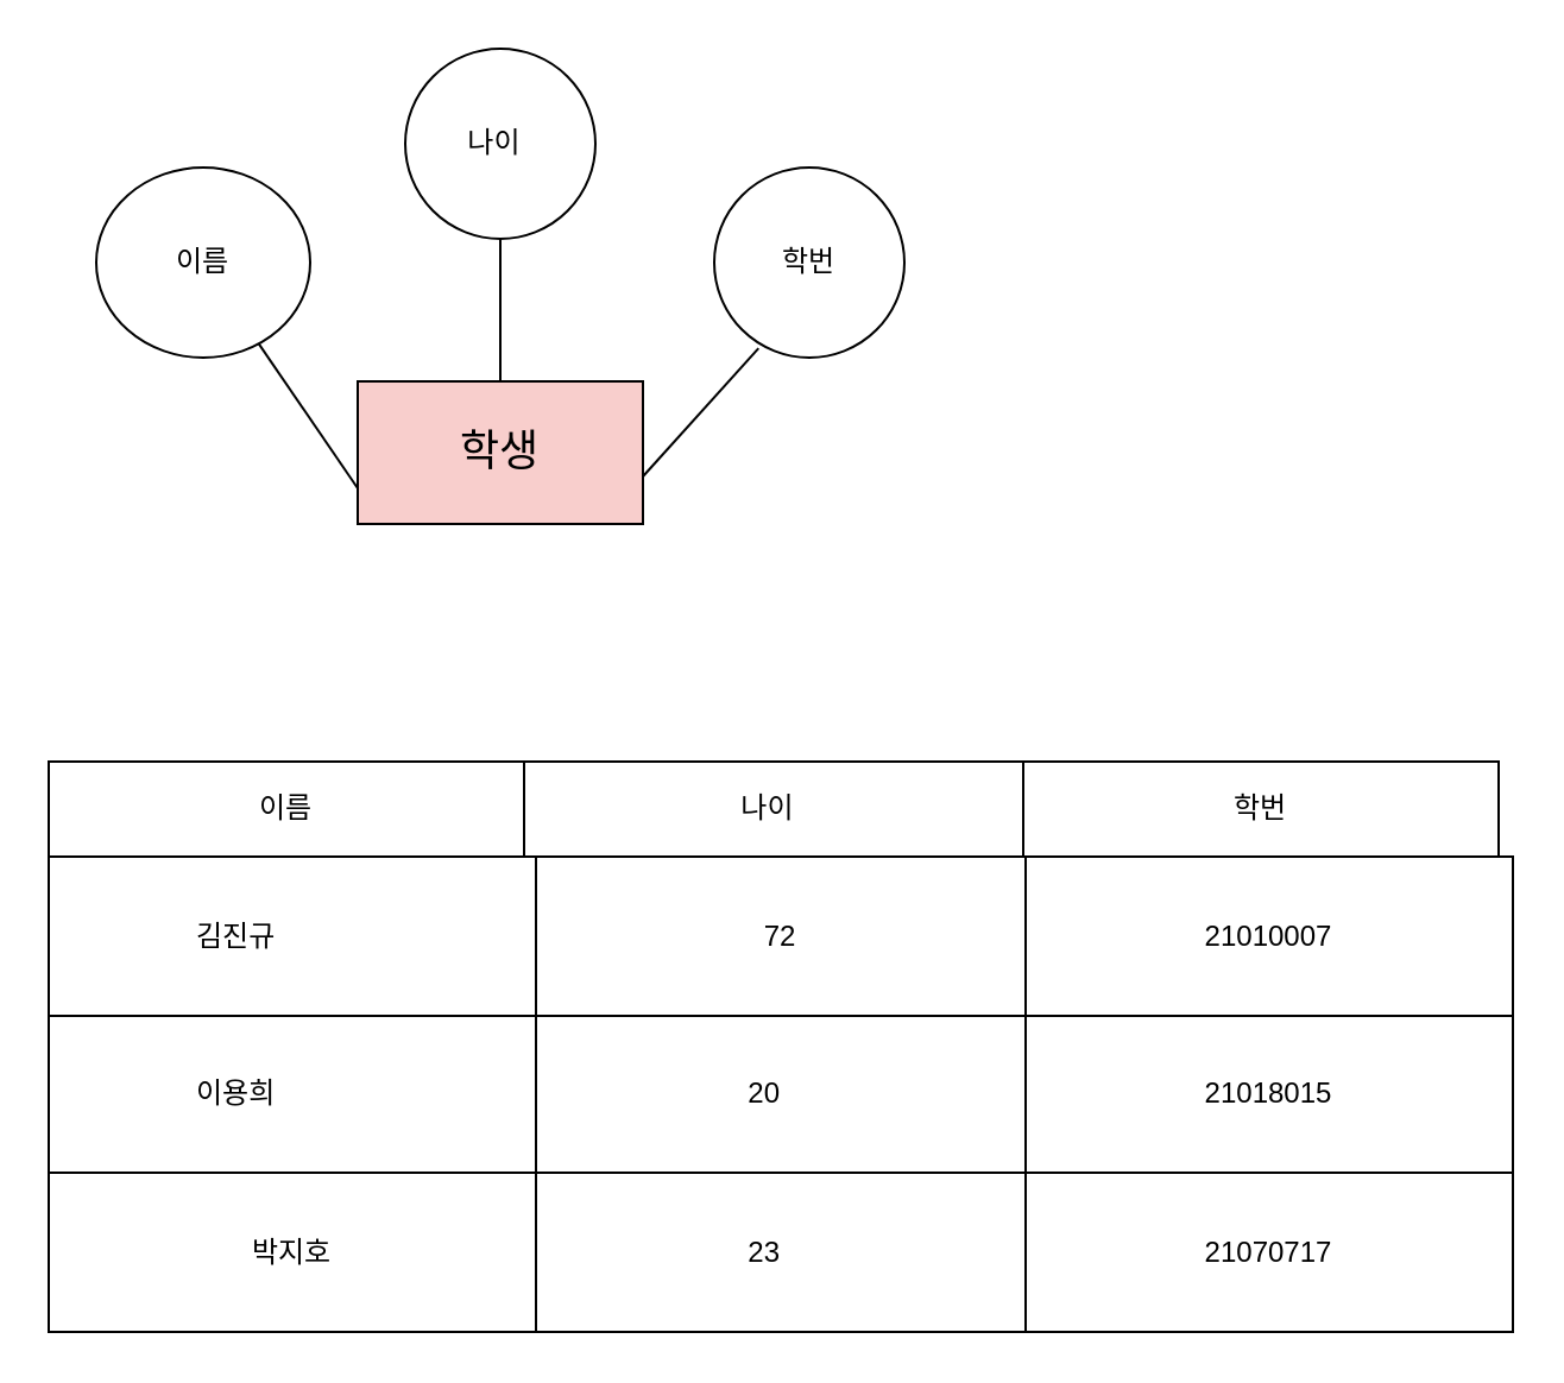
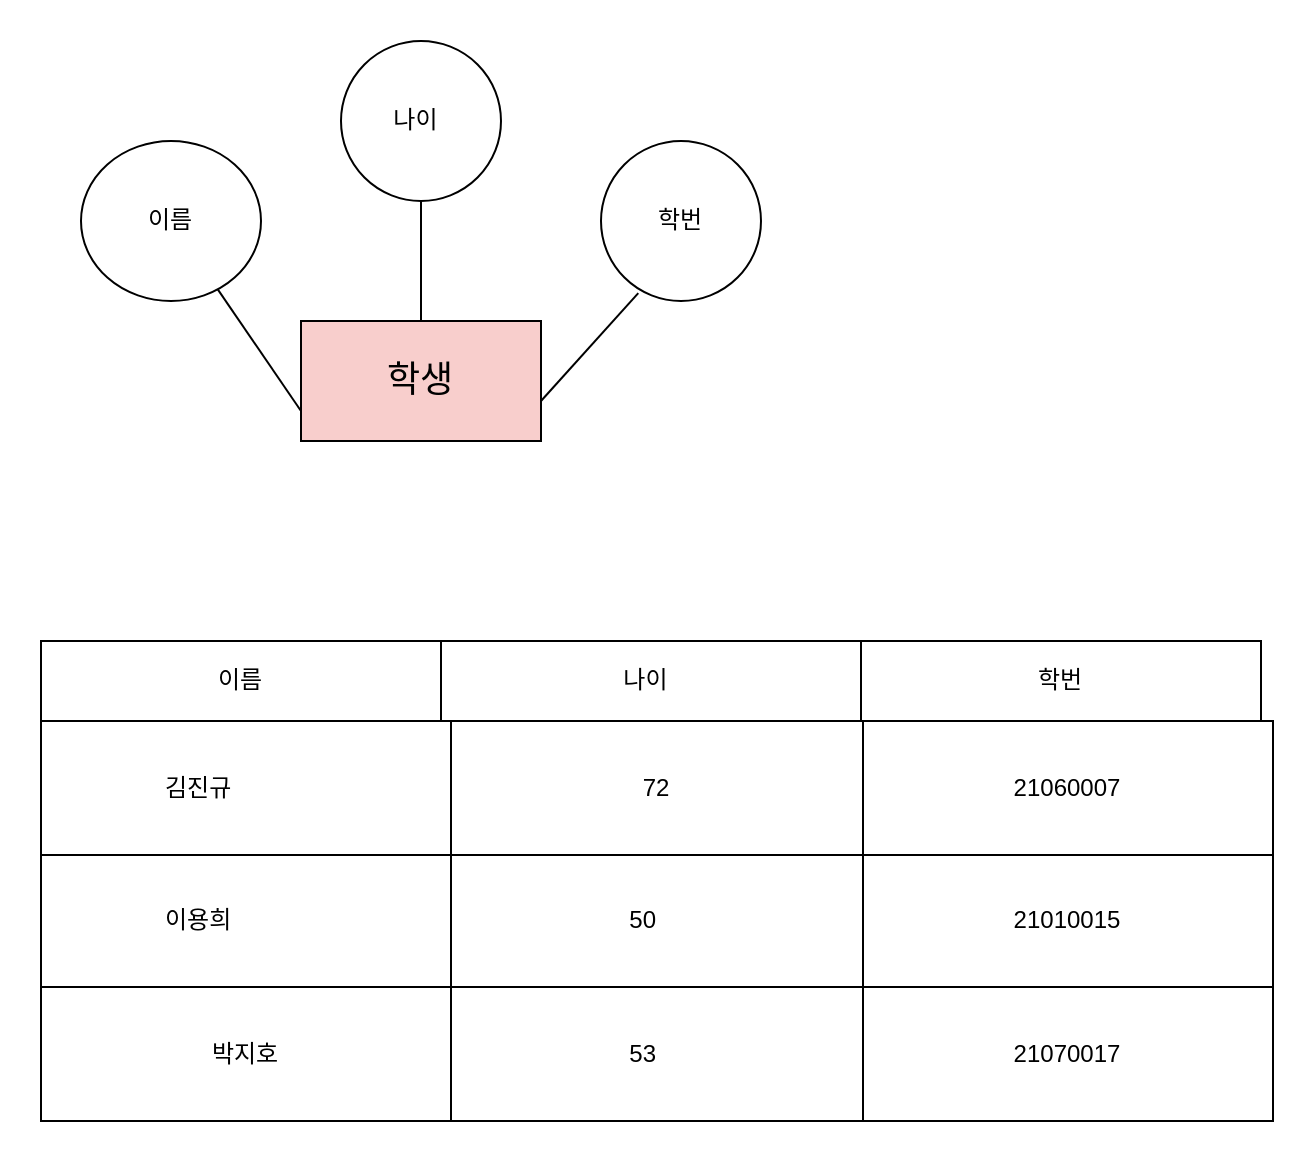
  <mxCell id="0" />
  <mxCell id="1" parent="0" />
  <mxCell id="2" value="&lt;font style=&quot;font-size: 18px;&quot;&gt;학생&lt;/font&gt;" style="rounded=0;whiteSpace=wrap;html=1;fillColor=#f8cecc;" parent="1" vertex="1"><mxGeometry x="150" y="160" width="120" height="60" as="geometry" /></mxCell>
  <mxCell id="3" value="이름" style="ellipse;whiteSpace=wrap;html=1;" parent="1" vertex="1"><mxGeometry x="40" y="70" width="90" height="80" as="geometry" /></mxCell>
  <mxCell id="4" value="나이&lt;span style=&quot;white-space: pre;&quot;&gt;&#09;&lt;/span&gt;" style="ellipse;whiteSpace=wrap;html=1;aspect=fixed;" parent="1" vertex="1"><mxGeometry x="170" y="20" width="80" height="80" as="geometry" /></mxCell>
  <mxCell id="5" value="학번" style="ellipse;whiteSpace=wrap;html=1;aspect=fixed;" parent="1" vertex="1"><mxGeometry x="300" y="70" width="80" height="80" as="geometry" /></mxCell>
  <mxCell id="6" value="" style="shape=table;html=1;whiteSpace=wrap;startSize=0;container=1;collapsible=0;childLayout=tableLayout;" parent="1" vertex="1"><mxGeometry x="20" y="360" width="616" height="200" as="geometry" /></mxCell>
  <mxCell id="7" value="" style="shape=tableRow;horizontal=0;startSize=0;swimlaneHead=0;swimlaneBody=0;top=0;left=0;bottom=0;right=0;collapsible=0;dropTarget=0;fillColor=none;points=[[0,0.5],[1,0.5]];portConstraint=eastwest;" parent="6" vertex="1"><mxGeometry width="616" height="67" as="geometry" /></mxCell>
  <mxCell id="8" value="김진규&lt;span style=&quot;white-space: pre;&quot;&gt;&#09;&lt;/span&gt;&lt;span style=&quot;white-space: pre;&quot;&gt;&#09;&lt;/span&gt;" style="shape=partialRectangle;html=1;whiteSpace=wrap;connectable=0;fillColor=none;top=0;left=0;bottom=0;right=0;overflow=hidden;" parent="7" vertex="1"><mxGeometry width="205" height="67" as="geometry"><mxRectangle width="205" height="67" as="alternateBounds" /></mxGeometry></mxCell>
  <mxCell id="9" value="72" style="shape=partialRectangle;html=1;whiteSpace=wrap;connectable=0;fillColor=none;top=0;left=0;bottom=0;right=0;overflow=hidden;" parent="7" vertex="1"><mxGeometry x="205" width="206" height="67" as="geometry"><mxRectangle width="206" height="67" as="alternateBounds" /></mxGeometry></mxCell>
- <mxCell id="10" value="21010007" style="shape=partialRectangle;html=1;whiteSpace=wrap;connectable=0;fillColor=none;top=0;left=0;bottom=0;right=0;overflow=hidden;" parent="7" vertex="1"><mxGeometry x="411" width="205" height="67" as="geometry"><mxRectangle width="205" height="67" as="alternateBounds" /></mxGeometry></mxCell>
+ <mxCell id="10" value="21060007" style="shape=partialRectangle;html=1;whiteSpace=wrap;connectable=0;fillColor=none;top=0;left=0;bottom=0;right=0;overflow=hidden;" parent="7" vertex="1"><mxGeometry x="411" width="205" height="67" as="geometry"><mxRectangle width="205" height="67" as="alternateBounds" /></mxGeometry></mxCell>
  <mxCell id="11" value="" style="shape=tableRow;horizontal=0;startSize=0;swimlaneHead=0;swimlaneBody=0;top=0;left=0;bottom=0;right=0;collapsible=0;dropTarget=0;fillColor=none;points=[[0,0.5],[1,0.5]];portConstraint=eastwest;" parent="6" vertex="1"><mxGeometry y="67" width="616" height="66" as="geometry" /></mxCell>
  <mxCell id="12" value="이용희&lt;span style=&quot;white-space: pre;&quot;&gt;&#09;&lt;/span&gt;&lt;span style=&quot;white-space: pre;&quot;&gt;&#09;&lt;/span&gt;" style="shape=partialRectangle;html=1;whiteSpace=wrap;connectable=0;fillColor=none;top=0;left=0;bottom=0;right=0;overflow=hidden;" parent="11" vertex="1"><mxGeometry width="205" height="66" as="geometry"><mxRectangle width="205" height="66" as="alternateBounds" /></mxGeometry></mxCell>
- <mxCell id="13" value="20&lt;span style=&quot;white-space: pre;&quot;&gt;&#09;&lt;/span&gt;" style="shape=partialRectangle;html=1;whiteSpace=wrap;connectable=0;fillColor=none;top=0;left=0;bottom=0;right=0;overflow=hidden;" parent="11" vertex="1"><mxGeometry x="205" width="206" height="66" as="geometry"><mxRectangle width="206" height="66" as="alternateBounds" /></mxGeometry></mxCell>
- <mxCell id="14" value="21018015" style="shape=partialRectangle;html=1;whiteSpace=wrap;connectable=0;fillColor=none;top=0;left=0;bottom=0;right=0;overflow=hidden;" parent="11" vertex="1"><mxGeometry x="411" width="205" height="66" as="geometry"><mxRectangle width="205" height="66" as="alternateBounds" /></mxGeometry></mxCell>
+ <mxCell id="13" value="50&lt;span style=&quot;white-space: pre;&quot;&gt;&#09;&lt;/span&gt;" style="shape=partialRectangle;html=1;whiteSpace=wrap;connectable=0;fillColor=none;top=0;left=0;bottom=0;right=0;overflow=hidden;" parent="11" vertex="1"><mxGeometry x="205" width="206" height="66" as="geometry"><mxRectangle width="206" height="66" as="alternateBounds" /></mxGeometry></mxCell>
+ <mxCell id="14" value="21010015" style="shape=partialRectangle;html=1;whiteSpace=wrap;connectable=0;fillColor=none;top=0;left=0;bottom=0;right=0;overflow=hidden;" parent="11" vertex="1"><mxGeometry x="411" width="205" height="66" as="geometry"><mxRectangle width="205" height="66" as="alternateBounds" /></mxGeometry></mxCell>
  <mxCell id="15" value="" style="shape=tableRow;horizontal=0;startSize=0;swimlaneHead=0;swimlaneBody=0;top=0;left=0;bottom=0;right=0;collapsible=0;dropTarget=0;fillColor=none;points=[[0,0.5],[1,0.5]];portConstraint=eastwest;" parent="6" vertex="1"><mxGeometry y="133" width="616" height="67" as="geometry" /></mxCell>
  <mxCell id="16" value="박지호" style="shape=partialRectangle;html=1;whiteSpace=wrap;connectable=0;fillColor=none;top=0;left=0;bottom=0;right=0;overflow=hidden;" parent="15" vertex="1"><mxGeometry width="205" height="67" as="geometry"><mxRectangle width="205" height="67" as="alternateBounds" /></mxGeometry></mxCell>
- <mxCell id="17" value="23&lt;span style=&quot;white-space: pre;&quot;&gt;&#09;&lt;/span&gt;" style="shape=partialRectangle;html=1;whiteSpace=wrap;connectable=0;fillColor=none;top=0;left=0;bottom=0;right=0;overflow=hidden;" parent="15" vertex="1"><mxGeometry x="205" width="206" height="67" as="geometry"><mxRectangle width="206" height="67" as="alternateBounds" /></mxGeometry></mxCell>
- <mxCell id="18" value="21070717" style="shape=partialRectangle;html=1;whiteSpace=wrap;connectable=0;fillColor=none;top=0;left=0;bottom=0;right=0;overflow=hidden;pointerEvents=1;" parent="15" vertex="1"><mxGeometry x="411" width="205" height="67" as="geometry"><mxRectangle width="205" height="67" as="alternateBounds" /></mxGeometry></mxCell>
+ <mxCell id="17" value="53&lt;span style=&quot;white-space: pre;&quot;&gt;&#09;&lt;/span&gt;" style="shape=partialRectangle;html=1;whiteSpace=wrap;connectable=0;fillColor=none;top=0;left=0;bottom=0;right=0;overflow=hidden;" parent="15" vertex="1"><mxGeometry x="205" width="206" height="67" as="geometry"><mxRectangle width="206" height="67" as="alternateBounds" /></mxGeometry></mxCell>
+ <mxCell id="18" value="21070017" style="shape=partialRectangle;html=1;whiteSpace=wrap;connectable=0;fillColor=none;top=0;left=0;bottom=0;right=0;overflow=hidden;pointerEvents=1;" parent="15" vertex="1"><mxGeometry x="411" width="205" height="67" as="geometry"><mxRectangle width="205" height="67" as="alternateBounds" /></mxGeometry></mxCell>
  <mxCell id="19" value="" style="endArrow=none;html=1;rounded=0;entryX=0.5;entryY=1;entryDx=0;entryDy=0;" parent="1" target="4" edge="1"><mxGeometry width="50" height="50" relative="1" as="geometry"><mxPoint x="210" y="160" as="sourcePoint" /><mxPoint x="260" y="110" as="targetPoint" /></mxGeometry></mxCell>
  <mxCell id="20" value="" style="endArrow=none;html=1;rounded=0;entryX=0.233;entryY=0.951;entryDx=0;entryDy=0;entryPerimeter=0;" parent="1" target="5" edge="1"><mxGeometry width="50" height="50" relative="1" as="geometry"><mxPoint x="270" y="200" as="sourcePoint" /><mxPoint x="310" y="150" as="targetPoint" /></mxGeometry></mxCell>
  <mxCell id="21" value="" style="endArrow=none;html=1;rounded=0;exitX=0;exitY=0.75;exitDx=0;exitDy=0;" parent="1" source="2" edge="1" target="3"><mxGeometry width="50" height="50" relative="1" as="geometry"><mxPoint x="70" y="190" as="sourcePoint" /><mxPoint x="120" y="230" as="targetPoint" /></mxGeometry></mxCell>
  <mxCell id="22" value="" style="shape=table;startSize=0;container=1;collapsible=0;childLayout=tableLayout;" vertex="1" parent="1"><mxGeometry x="20" y="320" width="610" height="40" as="geometry" /></mxCell>
  <mxCell id="23" value="" style="shape=tableRow;horizontal=0;startSize=0;swimlaneHead=0;swimlaneBody=0;top=0;left=0;bottom=0;right=0;collapsible=0;dropTarget=0;fillColor=none;points=[[0,0.5],[1,0.5]];portConstraint=eastwest;" vertex="1" parent="22"><mxGeometry width="610" height="40" as="geometry" /></mxCell>
  <mxCell id="24" value="이름" style="shape=partialRectangle;html=1;whiteSpace=wrap;connectable=0;overflow=hidden;fillColor=none;top=0;left=0;bottom=0;right=0;pointerEvents=1;" vertex="1" parent="23"><mxGeometry width="200" height="40" as="geometry"><mxRectangle width="200" height="40" as="alternateBounds" /></mxGeometry></mxCell>
  <mxCell id="25" value="나이&lt;span style=&quot;white-space: pre;&quot;&gt;&#09;&lt;/span&gt;" style="shape=partialRectangle;html=1;whiteSpace=wrap;connectable=0;overflow=hidden;fillColor=none;top=0;left=0;bottom=0;right=0;pointerEvents=1;" vertex="1" parent="23"><mxGeometry x="200" width="210" height="40" as="geometry"><mxRectangle width="210" height="40" as="alternateBounds" /></mxGeometry></mxCell>
  <mxCell id="26" value="학번" style="shape=partialRectangle;html=1;whiteSpace=wrap;connectable=0;overflow=hidden;fillColor=none;top=0;left=0;bottom=0;right=0;pointerEvents=1;" vertex="1" parent="23"><mxGeometry x="410" width="200" height="40" as="geometry"><mxRectangle width="200" height="40" as="alternateBounds" /></mxGeometry></mxCell>
